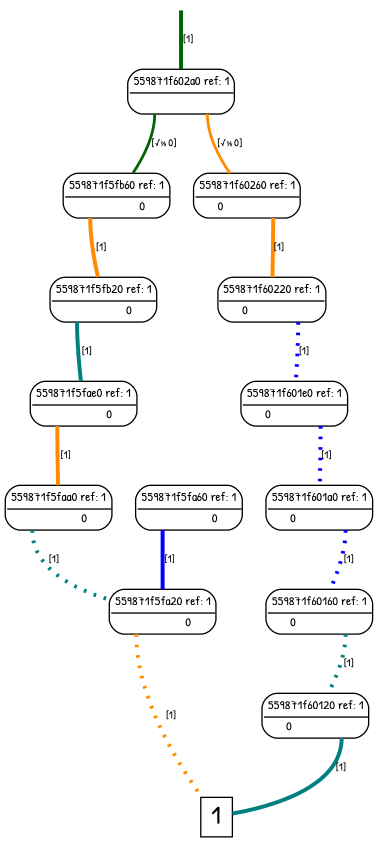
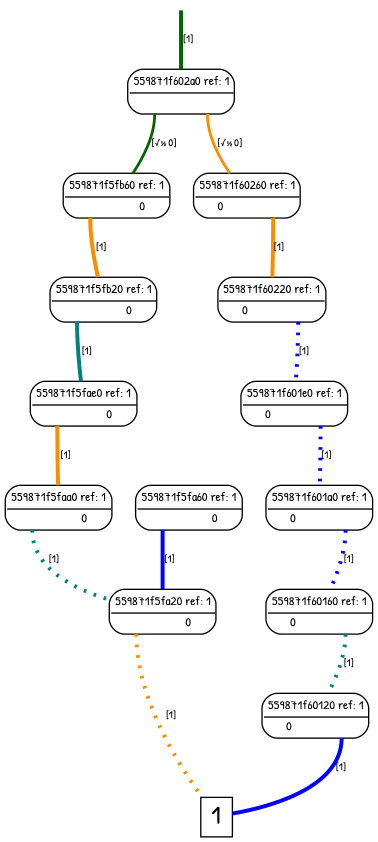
  digraph {
    fontname="Patrick Hand"
    node [fontname="Patrick Hand" shape=plain]
    edge [arrowhead=none color=darkorange fontname="Patrick Hand" penwidth=3 style=bold tailport="1:s"]
    root [shape=point style=invis]
    n2 [label=<<font point-size="10"><table border="1" cellspacing="0" cellpadding="2" style="rounded"><tr><td colspan="2" border="1" sides="B">559871f602a0 ref: 1</td></tr><tr><td port="0" href="javascript:;" border="0" tooltip="0.7071"><font color="white">&nbsp;0 </font></td><td port="1" href="javascript:;" border="0" tooltip="0.7071"><font color="white">&nbsp;0 </font></td></tr></table></font>>]
    n3 [label=<<font point-size="10"><table border="1" cellspacing="0" cellpadding="2" style="rounded"><tr><td colspan="2" border="1" sides="B">559871f60260 ref: 1</td></tr><tr><td port="0" href="javascript:;" border="0" tooltip="0">&nbsp;0 </td><td port="1" href="javascript:;" border="0" tooltip="1"><font color="white">&nbsp;0 </font></td></tr></table></font>>]
    n4 [label=<<font point-size="10"><table border="1" cellspacing="0" cellpadding="2" style="rounded"><tr><td colspan="2" border="1" sides="B">559871f5fb60 ref: 1</td></tr><tr><td port="0" href="javascript:;" border="0" tooltip="1"><font color="white">&nbsp;0 </font></td><td port="1" href="javascript:;" border="0" tooltip="0">&nbsp;0 </td></tr></table></font>>]
    n5 [height=0.3 label=<<font point-size="20">1</font>> shape=box width=0.3]
    n6 [label=<<font point-size="10"><table border="1" cellspacing="0" cellpadding="2" style="rounded"><tr><td colspan="2" border="1" sides="B">559871f60220 ref: 1</td></tr><tr><td port="0" href="javascript:;" border="0" tooltip="0">&nbsp;0 </td><td port="1" href="javascript:;" border="0" tooltip="1"><font color="white">&nbsp;0 </font></td></tr></table></font>>]
    n7 [label=<<font point-size="10"><table border="1" cellspacing="0" cellpadding="2" style="rounded"><tr><td colspan="2" border="1" sides="B">559871f5fb20 ref: 1</td></tr><tr><td port="0" href="javascript:;" border="0" tooltip="1"><font color="white">&nbsp;0 </font></td><td port="1" href="javascript:;" border="0" tooltip="0">&nbsp;0 </td></tr></table></font>>]
    n8 [label=<<font point-size="10"><table border="1" cellspacing="0" cellpadding="2" style="rounded"><tr><td colspan="2" border="1" sides="B">559871f601e0 ref: 1</td></tr><tr><td port="0" href="javascript:;" border="0" tooltip="0">&nbsp;0 </td><td port="1" href="javascript:;" border="0" tooltip="1"><font color="white">&nbsp;0 </font></td></tr></table></font>>]
    n9 [label=<<font point-size="10"><table border="1" cellspacing="0" cellpadding="2" style="rounded"><tr><td colspan="2" border="1" sides="B">559871f5fae0 ref: 1</td></tr><tr><td port="0" href="javascript:;" border="0" tooltip="1"><font color="white">&nbsp;0 </font></td><td port="1" href="javascript:;" border="0" tooltip="0">&nbsp;0 </td></tr></table></font>>]
    n10 [label=<<font point-size="10"><table border="1" cellspacing="0" cellpadding="2" style="rounded"><tr><td colspan="2" border="1" sides="B">559871f601a0 ref: 1</td></tr><tr><td port="0" href="javascript:;" border="0" tooltip="0">&nbsp;0 </td><td port="1" href="javascript:;" border="0" tooltip="1"><font color="white">&nbsp;0 </font></td></tr></table></font>>]
    n11 [label=<<font point-size="10"><table border="1" cellspacing="0" cellpadding="2" style="rounded"><tr><td colspan="2" border="1" sides="B">559871f5faa0 ref: 1</td></tr><tr><td port="0" href="javascript:;" border="0" tooltip="1"><font color="white">&nbsp;0 </font></td><td port="1" href="javascript:;" border="0" tooltip="0">&nbsp;0 </td></tr></table></font>>]
    n12 [label=<<font point-size="10"><table border="1" cellspacing="0" cellpadding="2" style="rounded"><tr><td colspan="2" border="1" sides="B">559871f60160 ref: 1</td></tr><tr><td port="0" href="javascript:;" border="0" tooltip="0">&nbsp;0 </td><td port="1" href="javascript:;" border="0" tooltip="1"><font color="white">&nbsp;0 </font></td></tr></table></font>>]
    n13 [label=<<font point-size="10"><table border="1" cellspacing="0" cellpadding="2" style="rounded"><tr><td colspan="2" border="1" sides="B">559871f5fa20 ref: 1</td></tr><tr><td port="0" href="javascript:;" border="0" tooltip="1"><font color="white">&nbsp;0 </font></td><td port="1" href="javascript:;" border="0" tooltip="0">&nbsp;0 </td></tr></table></font>>]
    n14 [label=<<font point-size="10"><table border="1" cellspacing="0" cellpadding="2" style="rounded"><tr><td colspan="2" border="1" sides="B">559871f60120 ref: 1</td></tr><tr><td port="0" href="javascript:;" border="0" tooltip="0">&nbsp;0 </td><td port="1" href="javascript:;" border="0" tooltip="1"><font color="white">&nbsp;0 </font></td></tr></table></font>>]
    n15 [label=<<font point-size="10"><table border="1" cellspacing="0" cellpadding="2" style="rounded"><tr><td colspan="2" border="1" sides="B">559871f5fa60 ref: 1</td></tr><tr><td port="0" href="javascript:;" border="0" tooltip="1"><font color="white">&nbsp;0 </font></td><td port="1" href="javascript:;" border="0" tooltip="0">&nbsp;0 </td></tr></table></font>>]
    root -> n2 [color=darkgreen label=<<font point-size="8">&nbsp;[1]</font>>]
    n2 -> n3 [label=<<font point-size="8">&nbsp;[√½ 0]</font>> penwidth=2.12132]
    n2 -> n4 [color=darkgreen label=<<font point-size="8">&nbsp;[√½ 0]</font>> penwidth=2.12132 tailport="0:s"]
    n3 -> n6 [label=<<font point-size="8">&nbsp;[1]</font>>]
    n4 -> n7 [label=<<font point-size="8">&nbsp;[1]</font>> tailport="0:s"]
    n6 -> n8 [color=blue label=<<font point-size="8">&nbsp;[1]</font>> style=dotted]
    n7 -> n9 [color=teal label=<<font point-size="8">&nbsp;[1]</font>> tailport="0:s"]
    n8 -> n10 [color=blue label=<<font point-size="8">&nbsp;[1]</font>> style=dotted]
    n9 -> n11 [label=<<font point-size="8">&nbsp;[1]</font>> tailport="0:s"]
    n10 -> n12 [color=blue label=<<font point-size="8">&nbsp;[1]</font>> style=dotted]
    n11 -> n13 [color=teal label=<<font point-size="8">&nbsp;[1]</font>> style=dotted tailport="0:s"]
    n12 -> n14 [color=teal label=<<font point-size="8">&nbsp;[1]</font>> style=dotted]
    n13 -> n5 [label=<<font point-size="8">&nbsp;[1]</font>> style=dotted tailport="0:s"]
-   n14 -> n5 [color=teal label=<<font point-size="8">&nbsp;[1]</font>>]
+   n14 -> n5 [color=blue label=<<font point-size="8">&nbsp;[1]</font>>]
    n15 -> n13 [color=blue label=<<font point-size="8">&nbsp;[1]</font>> tailport="0:s"]
  }
